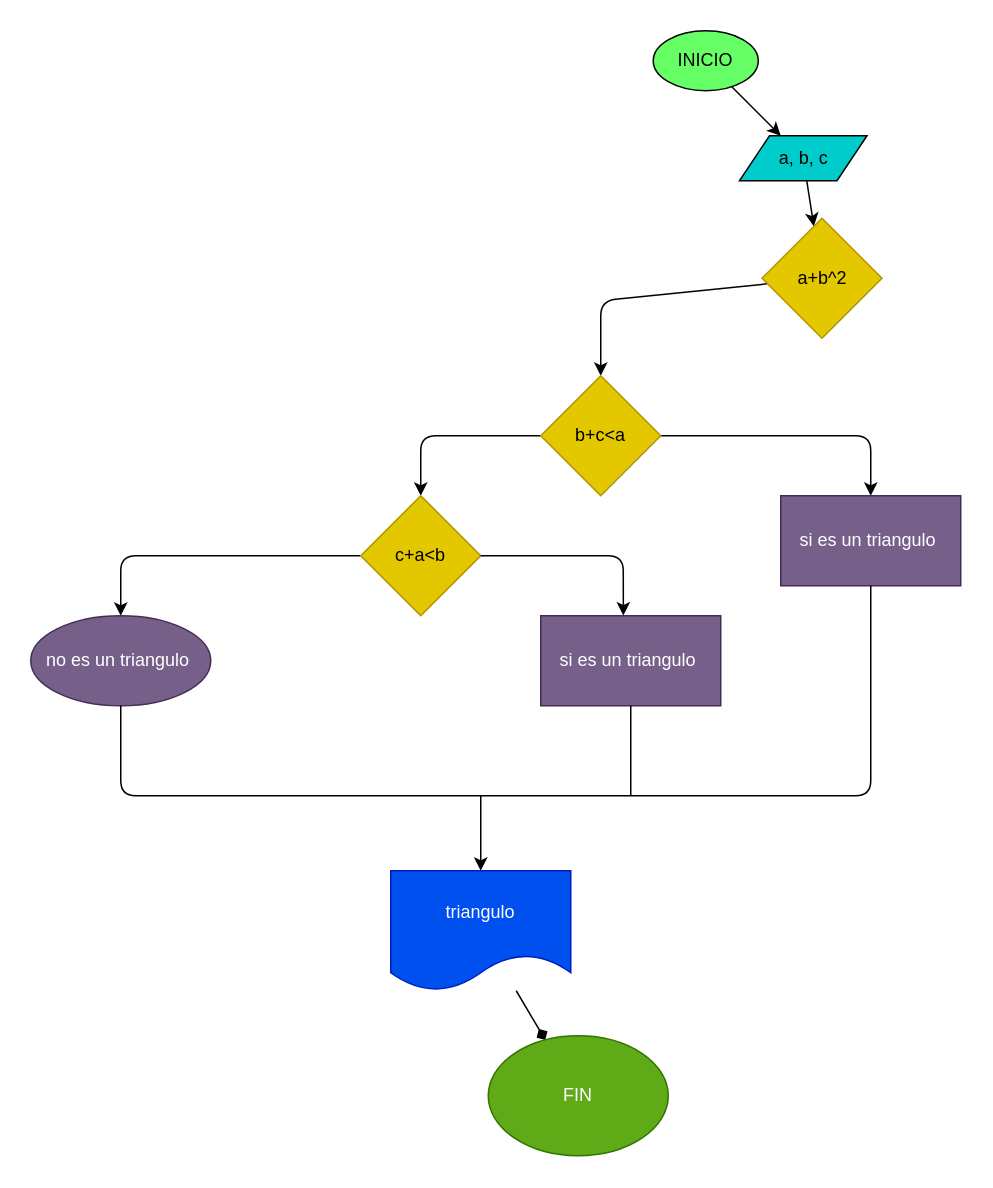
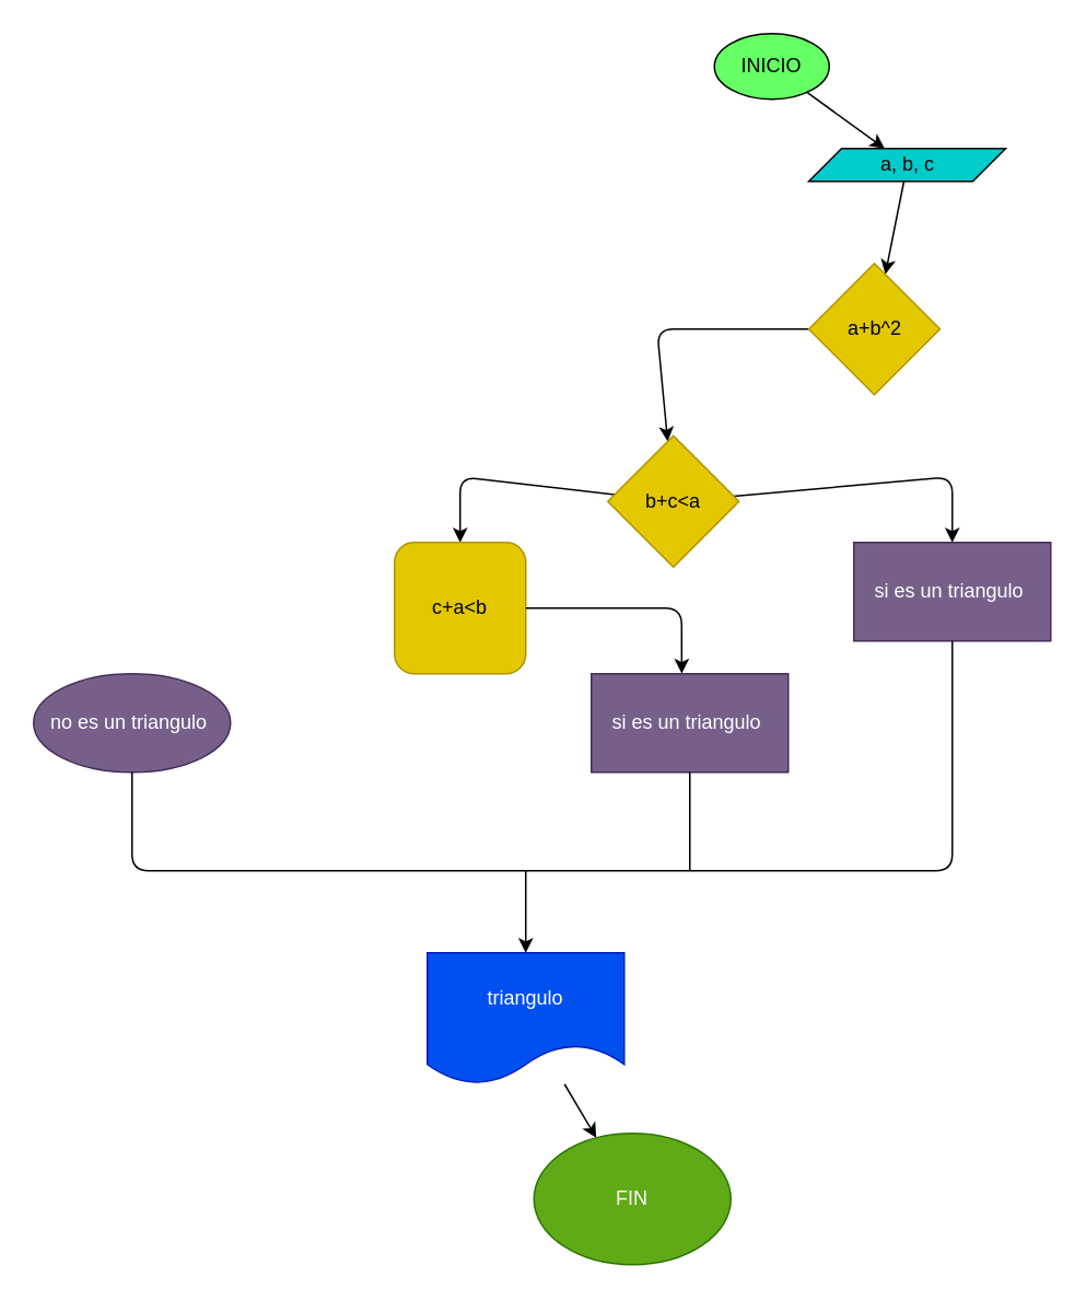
  <mxCell id="0" />
  <mxCell id="1" parent="0" />
  <mxCell id="2" value="" style="edgeStyle=none;html=1;" parent="1" source="3" target="5" edge="1"><mxGeometry relative="1" as="geometry" /></mxCell>
  <mxCell id="3" value="INICIO" style="ellipse;whiteSpace=wrap;html=1;fillColor=#66FF66;" parent="1" vertex="1"><mxGeometry x="435" y="20" width="70" height="40" as="geometry" /></mxCell>
  <mxCell id="4" value="" style="edgeStyle=none;html=1;" edge="1" parent="1" source="5" target="7"><mxGeometry relative="1" as="geometry" /></mxCell>
- <mxCell id="5" value="a, b, c" style="shape=parallelogram;perimeter=parallelogramPerimeter;whiteSpace=wrap;html=1;fixedSize=1;fillColor=#00CCCC;" parent="1" vertex="1"><mxGeometry x="492.5" y="90" width="85" height="30" as="geometry" /></mxCell>
+ <mxCell id="5" value="a, b, c" style="shape=parallelogram;perimeter=parallelogramPerimeter;whiteSpace=wrap;html=1;fixedSize=1;fillColor=#00CCCC;" parent="1" vertex="1"><mxGeometry x="492.5" y="90" width="120" height="20" as="geometry" /></mxCell>
  <mxCell id="6" value="" style="edgeStyle=none;html=1;" edge="1" parent="1" source="7" target="10"><mxGeometry relative="1" as="geometry"><Array as="points"><mxPoint x="400" y="200" /></Array></mxGeometry></mxCell>
- <mxCell id="7" value="a+b^2" style="rhombus;whiteSpace=wrap;html=1;fillColor=#e3c800;fontColor=#000000;strokeColor=#B09500;" vertex="1" parent="1"><mxGeometry x="507.5" y="145" width="80" height="80" as="geometry" /></mxCell>
+ <mxCell id="7" value="a+b^2" style="rhombus;whiteSpace=wrap;html=1;fillColor=#e3c800;fontColor=#000000;strokeColor=#B09500;" vertex="1" parent="1"><mxGeometry x="492.5" y="160" width="80" height="80" as="geometry" /></mxCell>
  <mxCell id="8" value="" style="edgeStyle=none;html=1;" edge="1" parent="1" source="10"><mxGeometry relative="1" as="geometry"><mxPoint x="580" y="330" as="targetPoint" /><Array as="points"><mxPoint x="580" y="290" /></Array></mxGeometry></mxCell>
  <mxCell id="9" value="" style="edgeStyle=none;html=1;" edge="1" parent="1" source="10" target="12"><mxGeometry relative="1" as="geometry"><Array as="points"><mxPoint y="290" x="280" /></Array></mxGeometry></mxCell>
- <mxCell id="10" value="b+c&amp;lt;a" style="rhombus;whiteSpace=wrap;html=1;fillColor=#e3c800;fontColor=#000000;strokeColor=#B09500;" vertex="1" parent="1"><mxGeometry x="360" y="250" width="80" height="80" as="geometry" /></mxCell>
- <mxCell id="11" value="" style="edgeStyle=none;html=1;entryX=0.5;entryY=0;entryDx=0;entryDy=0;" edge="1" parent="1" source="12" target="14"><mxGeometry relative="1" as="geometry"><mxPoint x="60" y="410" as="targetPoint" /><Array as="points"><mxPoint x="80" y="370" /></Array></mxGeometry></mxCell>
- <mxCell id="12" value="c+a&amp;lt;b" style="rhombus;whiteSpace=wrap;html=1;fillColor=#e3c800;fontColor=#000000;strokeColor=#B09500;" vertex="1" parent="1"><mxGeometry x="240" y="330" width="80" height="80" as="geometry" /></mxCell>
+ <mxCell id="10" value="b+c&amp;lt;a" style="rhombus;whiteSpace=wrap;html=1;fillColor=#e3c800;fontColor=#000000;strokeColor=#B09500;" vertex="1" parent="1"><mxGeometry x="370" y="265" width="80" height="80" as="geometry" /></mxCell>
+ <mxCell id="12" value="c+a&amp;lt;b" style="whiteSpace=wrap;html=1;fillColor=#e3c800;fontColor=#000000;strokeColor=#B09500;rounded=1;" vertex="1" parent="1"><mxGeometry x="240" y="330" width="80" height="80" as="geometry" /></mxCell>
  <mxCell id="13" value="si es un triangulo&amp;nbsp;" style="rounded=0;whiteSpace=wrap;html=1;fillColor=#76608a;fontColor=#ffffff;strokeColor=#432D57;" vertex="1" parent="1"><mxGeometry x="520" y="330" width="120" height="60" as="geometry" /></mxCell>
  <mxCell id="14" value="no es un triangulo&amp;nbsp;" style="ellipse;whiteSpace=wrap;html=1;fillColor=#76608a;fontColor=#ffffff;strokeColor=#432D57;" vertex="1" parent="1"><mxGeometry x="20" y="410" width="120" height="60" as="geometry" /></mxCell>
  <mxCell id="15" value="si es un triangulo&amp;nbsp;" style="rounded=0;whiteSpace=wrap;html=1;fillColor=#76608a;fontColor=#ffffff;strokeColor=#432D57;" vertex="1" parent="1"><mxGeometry x="360" y="410" width="120" height="60" as="geometry" /></mxCell>
  <mxCell id="16" value="" style="endArrow=classic;html=1;exitX=1;exitY=0.5;exitDx=0;exitDy=0;entryX=0.459;entryY=-0.002;entryDx=0;entryDy=0;entryPerimeter=0;" edge="1" parent="1" source="12" target="15"><mxGeometry width="50" height="50" relative="1" as="geometry"><mxPoint x="360" y="300" as="sourcePoint" /><mxPoint x="410" y="250" as="targetPoint" /><Array as="points"><mxPoint x="415" y="370" /></Array></mxGeometry></mxCell>
  <mxCell id="17" value="" style="endArrow=none;html=1;exitX=0.5;exitY=1;exitDx=0;exitDy=0;entryX=0.5;entryY=1;entryDx=0;entryDy=0;" edge="1" parent="1" source="14" target="13"><mxGeometry width="50" height="50" relative="1" as="geometry"><mxPoint x="360" y="490" as="sourcePoint" /><mxPoint x="410" y="440" as="targetPoint" /><Array as="points"><mxPoint x="80" y="530" /><mxPoint x="360" y="530" /><mxPoint x="580" y="530" /></Array></mxGeometry></mxCell>
  <mxCell id="18" value="" style="endArrow=none;html=1;entryX=0.5;entryY=1;entryDx=0;entryDy=0;" edge="1" parent="1" target="15"><mxGeometry width="50" height="50" relative="1" as="geometry"><mxPoint x="420" y="530" as="sourcePoint" /><mxPoint x="410" y="480" as="targetPoint" /></mxGeometry></mxCell>
  <mxCell id="19" value="" style="endArrow=classic;html=1;" edge="1" parent="1"><mxGeometry width="50" height="50" relative="1" as="geometry"><mxPoint x="320" y="530" as="sourcePoint" /><mxPoint x="320" y="580" as="targetPoint" /></mxGeometry></mxCell>
- <mxCell id="20" value="" style="edgeStyle=none;html=1;endArrow=diamond;" edge="1" parent="1" source="21" target="22"><mxGeometry relative="1" as="geometry" /></mxCell>
+ <mxCell id="20" value="" style="edgeStyle=none;html=1;" edge="1" parent="1" source="21" target="22"><mxGeometry relative="1" as="geometry" /></mxCell>
  <mxCell id="21" value="triangulo" style="shape=document;whiteSpace=wrap;html=1;boundedLbl=1;fillColor=#0050ef;fontColor=#ffffff;strokeColor=#001DBC;" vertex="1" parent="1"><mxGeometry x="260" y="580" width="120" height="80" as="geometry" /></mxCell>
  <mxCell id="22" value="FIN" style="ellipse;whiteSpace=wrap;html=1;fillColor=#60a917;strokeColor=#2D7600;fontColor=#ffffff;" vertex="1" parent="1"><mxGeometry x="325" y="690" width="120" height="80" as="geometry" /></mxCell>
